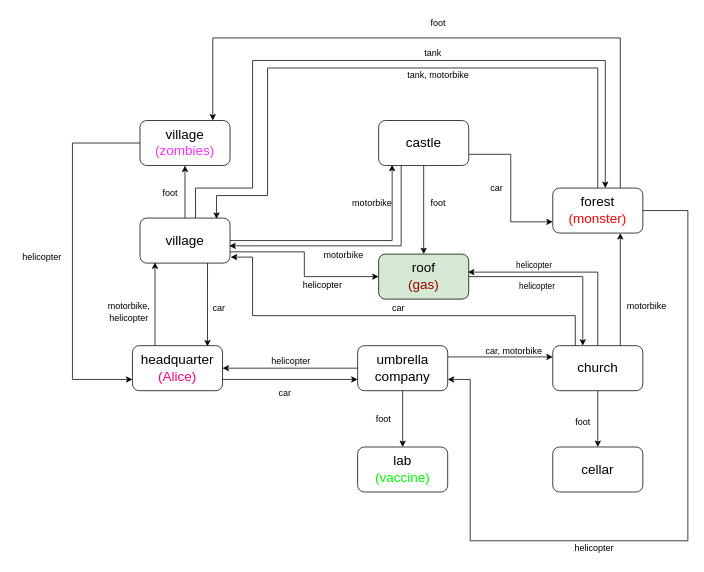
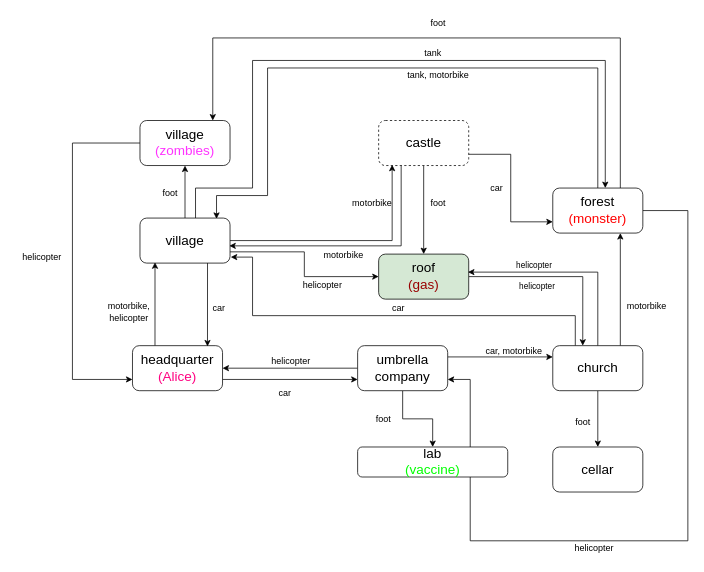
  <mxCell id="0" />
  <mxCell id="1" parent="0" />
  <mxCell id="2" style="edgeStyle=orthogonalEdgeStyle;rounded=0;orthogonalLoop=1;jettySize=auto;html=1;exitX=1;exitY=0.75;exitDx=0;exitDy=0;entryX=0;entryY=0.75;entryDx=0;entryDy=0;" parent="1" source="4" target="8" edge="1"><mxGeometry relative="1" as="geometry" /></mxCell>
  <mxCell id="3" style="edgeStyle=orthogonalEdgeStyle;rounded=0;orthogonalLoop=1;jettySize=auto;html=1;exitX=0.25;exitY=0;exitDx=0;exitDy=0;entryX=0.167;entryY=0.983;entryDx=0;entryDy=0;entryPerimeter=0;" parent="1" source="4" target="14" edge="1"><mxGeometry relative="1" as="geometry" /></mxCell>
  <mxCell id="4" value="&lt;font style=&quot;font-size: 18px&quot;&gt;headquarter&lt;br&gt;&lt;font color=&quot;#ff0080&quot;&gt;(Alice)&lt;/font&gt;&lt;br&gt;&lt;/font&gt;" style="rounded=1;whiteSpace=wrap;html=1;" parent="1" vertex="1"><mxGeometry x="176" y="460" width="120" height="60" as="geometry" /></mxCell>
  <mxCell id="5" style="edgeStyle=orthogonalEdgeStyle;rounded=0;orthogonalLoop=1;jettySize=auto;html=1;entryX=1;entryY=0.5;entryDx=0;entryDy=0;" parent="1" source="8" target="4" edge="1"><mxGeometry relative="1" as="geometry" /></mxCell>
  <mxCell id="6" style="edgeStyle=orthogonalEdgeStyle;rounded=0;orthogonalLoop=1;jettySize=auto;html=1;exitX=1;exitY=0.25;exitDx=0;exitDy=0;entryX=0;entryY=0.25;entryDx=0;entryDy=0;" parent="1" source="8" target="33" edge="1"><mxGeometry relative="1" as="geometry" /></mxCell>
  <mxCell id="7" style="edgeStyle=orthogonalEdgeStyle;rounded=0;orthogonalLoop=1;jettySize=auto;html=1;entryX=0.5;entryY=0;entryDx=0;entryDy=0;" parent="1" source="8" target="34" edge="1"><mxGeometry relative="1" as="geometry" /></mxCell>
  <mxCell id="8" value="&lt;font style=&quot;font-size: 18px&quot;&gt;umbrella company&lt;/font&gt;" style="rounded=1;whiteSpace=wrap;html=1;" parent="1" vertex="1"><mxGeometry x="476" y="460" width="120" height="60" as="geometry" /></mxCell>
  <mxCell id="9" style="edgeStyle=orthogonalEdgeStyle;rounded=0;orthogonalLoop=1;jettySize=auto;html=1;exitX=0.75;exitY=1;exitDx=0;exitDy=0;entryX=0.833;entryY=0.017;entryDx=0;entryDy=0;entryPerimeter=0;" parent="1" source="14" target="4" edge="1"><mxGeometry relative="1" as="geometry" /></mxCell>
  <mxCell id="10" value="" style="edgeStyle=orthogonalEdgeStyle;rounded=0;orthogonalLoop=1;jettySize=auto;html=1;" parent="1" source="14" target="20" edge="1"><mxGeometry relative="1" as="geometry" /></mxCell>
  <mxCell id="11" style="edgeStyle=orthogonalEdgeStyle;rounded=0;orthogonalLoop=1;jettySize=auto;html=1;exitX=0.617;exitY=0;exitDx=0;exitDy=0;entryX=0.583;entryY=0;entryDx=0;entryDy=0;entryPerimeter=0;exitPerimeter=0;" parent="1" source="14" target="18" edge="1"><mxGeometry relative="1" as="geometry"><Array as="points"><mxPoint x="260" y="250" /><mxPoint x="336" y="250" /><mxPoint x="336" y="80" /><mxPoint x="806" y="80" /></Array></mxGeometry></mxCell>
  <mxCell id="12" style="edgeStyle=orthogonalEdgeStyle;rounded=0;orthogonalLoop=1;jettySize=auto;html=1;exitX=1;exitY=0.75;exitDx=0;exitDy=0;entryX=0;entryY=0.5;entryDx=0;entryDy=0;" parent="1" source="14" target="27" edge="1"><mxGeometry relative="1" as="geometry" /></mxCell>
  <mxCell id="13" style="edgeStyle=orthogonalEdgeStyle;rounded=0;orthogonalLoop=1;jettySize=auto;html=1;entryX=0.15;entryY=0.983;entryDx=0;entryDy=0;entryPerimeter=0;" parent="1" source="14" target="25" edge="1"><mxGeometry relative="1" as="geometry" /></mxCell>
  <mxCell id="14" value="&lt;font style=&quot;font-size: 18px&quot;&gt;village&lt;/font&gt;" style="rounded=1;whiteSpace=wrap;html=1;" parent="1" vertex="1"><mxGeometry x="186" y="290" width="120" height="60" as="geometry" /></mxCell>
  <mxCell id="15" style="edgeStyle=orthogonalEdgeStyle;rounded=0;orthogonalLoop=1;jettySize=auto;html=1;entryX=1;entryY=0.75;entryDx=0;entryDy=0;" parent="1" source="18" target="8" edge="1"><mxGeometry relative="1" as="geometry"><Array as="points"><mxPoint x="916" y="280" /><mxPoint x="916" y="720" /><mxPoint x="626" y="720" /><mxPoint x="626" y="505" /></Array></mxGeometry></mxCell>
  <mxCell id="16" style="edgeStyle=orthogonalEdgeStyle;rounded=0;orthogonalLoop=1;jettySize=auto;html=1;entryX=0.85;entryY=0.017;entryDx=0;entryDy=0;entryPerimeter=0;" parent="1" source="18" target="14" edge="1"><mxGeometry relative="1" as="geometry"><Array as="points"><mxPoint x="796" y="90" /><mxPoint x="356" y="90" /><mxPoint x="356" y="260" /><mxPoint x="288" y="260" /></Array></mxGeometry></mxCell>
  <mxCell id="17" style="edgeStyle=orthogonalEdgeStyle;rounded=0;orthogonalLoop=1;jettySize=auto;html=1;exitX=0.75;exitY=0;exitDx=0;exitDy=0;" parent="1" source="18" edge="1"><mxGeometry relative="1" as="geometry"><mxPoint x="283" y="160" as="targetPoint" /><Array as="points"><mxPoint x="826" y="50" /><mxPoint x="283" y="50" /></Array></mxGeometry></mxCell>
  <mxCell id="18" value="&lt;font style=&quot;font-size: 18px&quot;&gt;forest&lt;br&gt;&lt;font color=&quot;#ff0000&quot;&gt;(monster)&lt;/font&gt;&lt;br&gt;&lt;/font&gt;" style="rounded=1;whiteSpace=wrap;html=1;" parent="1" vertex="1"><mxGeometry x="736" y="250" width="120" height="60" as="geometry" /></mxCell>
  <mxCell id="19" style="edgeStyle=orthogonalEdgeStyle;rounded=0;orthogonalLoop=1;jettySize=auto;html=1;entryX=0;entryY=0.75;entryDx=0;entryDy=0;" parent="1" source="20" target="4" edge="1"><mxGeometry relative="1" as="geometry"><Array as="points"><mxPoint x="96" y="190" /><mxPoint x="96" y="505" /></Array></mxGeometry></mxCell>
  <mxCell id="20" value="&lt;font style=&quot;font-size: 18px&quot;&gt;village&lt;br&gt;&lt;font color=&quot;#ff33ff&quot;&gt;(zombies)&lt;/font&gt;&lt;br&gt;&lt;/font&gt;" style="rounded=1;whiteSpace=wrap;html=1;" parent="1" vertex="1"><mxGeometry x="186" y="160" width="120" height="60" as="geometry" /></mxCell>
  <mxCell id="21" value="&lt;font style=&quot;font-size: 18px&quot;&gt;cellar&lt;/font&gt;" style="rounded=1;whiteSpace=wrap;html=1;" parent="1" vertex="1"><mxGeometry x="736" y="595" width="120" height="60" as="geometry" /></mxCell>
  <mxCell id="22" style="edgeStyle=orthogonalEdgeStyle;rounded=0;orthogonalLoop=1;jettySize=auto;html=1;entryX=0.5;entryY=0;entryDx=0;entryDy=0;" parent="1" source="25" target="27" edge="1"><mxGeometry relative="1" as="geometry" /></mxCell>
  <mxCell id="23" style="edgeStyle=orthogonalEdgeStyle;rounded=0;orthogonalLoop=1;jettySize=auto;html=1;exitX=0.25;exitY=1;exitDx=0;exitDy=0;entryX=0.992;entryY=0.617;entryDx=0;entryDy=0;entryPerimeter=0;" parent="1" source="25" target="14" edge="1"><mxGeometry relative="1" as="geometry" /></mxCell>
  <mxCell id="24" style="edgeStyle=orthogonalEdgeStyle;rounded=0;orthogonalLoop=1;jettySize=auto;html=1;exitX=1;exitY=0.75;exitDx=0;exitDy=0;entryX=0;entryY=0.75;entryDx=0;entryDy=0;" parent="1" source="25" target="18" edge="1"><mxGeometry relative="1" as="geometry" /></mxCell>
- <mxCell id="25" value="&lt;font style=&quot;font-size: 18px&quot;&gt;castle&lt;/font&gt;" style="rounded=1;whiteSpace=wrap;html=1;" parent="1" vertex="1"><mxGeometry x="504" y="160" width="120" height="60" as="geometry" /></mxCell>
+ <mxCell id="25" value="&lt;font style=&quot;font-size: 18px&quot;&gt;castle&lt;/font&gt;" style="rounded=1;whiteSpace=wrap;html=1;dashed=1;" parent="1" vertex="1"><mxGeometry x="504" y="160" width="120" height="60" as="geometry" /></mxCell>
  <mxCell id="26" style="edgeStyle=orthogonalEdgeStyle;rounded=0;orthogonalLoop=1;jettySize=auto;html=1;entryX=0.333;entryY=0;entryDx=0;entryDy=0;entryPerimeter=0;" parent="1" source="27" target="33" edge="1"><mxGeometry relative="1" as="geometry" /></mxCell>
  <mxCell id="27" value="&lt;font style=&quot;font-size: 18px&quot;&gt;roof&lt;br&gt;&lt;font color=&quot;#990000&quot;&gt;(gas)&lt;/font&gt;&lt;/font&gt;" style="rounded=1;whiteSpace=wrap;html=1;fillColor=#d5e8d4;" parent="1" vertex="1"><mxGeometry x="504" y="338" width="120" height="60" as="geometry" /></mxCell>
  <mxCell id="28" style="edgeStyle=orthogonalEdgeStyle;rounded=0;orthogonalLoop=1;jettySize=auto;html=1;entryX=0.5;entryY=0;entryDx=0;entryDy=0;" parent="1" source="33" target="21" edge="1"><mxGeometry relative="1" as="geometry" /></mxCell>
  <mxCell id="29" style="edgeStyle=orthogonalEdgeStyle;rounded=0;orthogonalLoop=1;jettySize=auto;html=1;exitX=0.75;exitY=0;exitDx=0;exitDy=0;entryX=0.75;entryY=1;entryDx=0;entryDy=0;" parent="1" source="33" target="18" edge="1"><mxGeometry relative="1" as="geometry" /></mxCell>
  <mxCell id="30" style="edgeStyle=orthogonalEdgeStyle;rounded=0;orthogonalLoop=1;jettySize=auto;html=1;exitX=0.25;exitY=0;exitDx=0;exitDy=0;entryX=1.008;entryY=0.867;entryDx=0;entryDy=0;entryPerimeter=0;" parent="1" source="33" target="14" edge="1"><mxGeometry relative="1" as="geometry"><Array as="points"><mxPoint x="766" y="420" /><mxPoint x="336" y="420" /><mxPoint x="336" y="342" /></Array></mxGeometry></mxCell>
  <mxCell id="31" style="edgeStyle=orthogonalEdgeStyle;rounded=0;orthogonalLoop=1;jettySize=auto;html=1;entryX=0.992;entryY=0.4;entryDx=0;entryDy=0;entryPerimeter=0;" parent="1" source="33" target="27" edge="1"><mxGeometry relative="1" as="geometry"><Array as="points"><mxPoint x="796" y="362" /></Array></mxGeometry></mxCell>
  <mxCell id="32" value="helicopter" style="edgeLabel;html=1;align=center;verticalAlign=middle;resizable=0;points=[];" parent="31" vertex="1" connectable="0"><mxGeometry x="0.639" y="-4" relative="1" as="geometry"><mxPoint x="42" y="22" as="offset" /></mxGeometry></mxCell>
  <mxCell id="33" value="&lt;font style=&quot;font-size: 18px&quot;&gt;church&lt;/font&gt;" style="rounded=1;whiteSpace=wrap;html=1;" parent="1" vertex="1"><mxGeometry x="736" y="460" width="120" height="60" as="geometry" /></mxCell>
- <mxCell id="34" value="&lt;font style=&quot;font-size: 18px&quot;&gt;lab&lt;br&gt;&lt;font color=&quot;#00ff00&quot;&gt;(vaccine)&lt;/font&gt;&lt;/font&gt;" style="rounded=1;whiteSpace=wrap;html=1;" parent="1" vertex="1"><mxGeometry x="476" y="595" width="120" height="60" as="geometry" /></mxCell>
+ <mxCell id="34" value="&lt;font style=&quot;font-size: 18px&quot;&gt;lab&lt;br&gt;&lt;font color=&quot;#00ff00&quot;&gt;(vaccine)&lt;/font&gt;&lt;/font&gt;" style="rounded=1;whiteSpace=wrap;html=1;" parent="1" vertex="1"><mxGeometry x="476" y="595" width="200" height="40" as="geometry" /></mxCell>
  <mxCell id="35" value="car" style="text;html=1;align=center;verticalAlign=middle;resizable=0;points=[];autosize=1;" parent="1" vertex="1"><mxGeometry x="364" y="514" width="30" height="20" as="geometry" /></mxCell>
  <mxCell id="36" value="helicopter" style="text;html=1;align=center;verticalAlign=middle;resizable=0;points=[];autosize=1;" parent="1" vertex="1"><mxGeometry x="352" y="471" width="70" height="20" as="geometry" /></mxCell>
  <mxCell id="37" value="motorbike,&lt;br&gt;helicopter" style="text;html=1;align=center;verticalAlign=middle;resizable=0;points=[];autosize=1;" parent="1" vertex="1"><mxGeometry x="136" y="400" width="70" height="30" as="geometry" /></mxCell>
  <mxCell id="38" value="car" style="text;html=1;align=center;verticalAlign=middle;resizable=0;points=[];autosize=1;" parent="1" vertex="1"><mxGeometry x="276" y="400" width="30" height="20" as="geometry" /></mxCell>
  <mxCell id="39" value="foot" style="text;html=1;align=center;verticalAlign=middle;resizable=0;points=[];autosize=1;" parent="1" vertex="1"><mxGeometry x="490" y="548" width="40" height="20" as="geometry" /></mxCell>
  <mxCell id="40" value="car, motorbike" style="text;html=1;align=center;verticalAlign=middle;resizable=0;points=[];autosize=1;" parent="1" vertex="1"><mxGeometry x="639" y="457" width="90" height="20" as="geometry" /></mxCell>
  <mxCell id="41" value="foot" style="text;html=1;align=center;verticalAlign=middle;resizable=0;points=[];autosize=1;" parent="1" vertex="1"><mxGeometry x="756" y="552" width="40" height="20" as="geometry" /></mxCell>
  <mxCell id="42" value="motorbike" style="text;html=1;align=center;verticalAlign=middle;resizable=0;points=[];autosize=1;" parent="1" vertex="1"><mxGeometry x="826" y="398" width="70" height="20" as="geometry" /></mxCell>
  <mxCell id="43" value="car" style="text;html=1;align=center;verticalAlign=middle;resizable=0;points=[];autosize=1;" parent="1" vertex="1"><mxGeometry x="515" y="400" width="30" height="20" as="geometry" /></mxCell>
  <mxCell id="44" value="foot" style="text;html=1;align=center;verticalAlign=middle;resizable=0;points=[];autosize=1;" parent="1" vertex="1"><mxGeometry x="206" y="247" width="40" height="20" as="geometry" /></mxCell>
  <mxCell id="45" value="motorbike" style="text;html=1;align=center;verticalAlign=middle;resizable=0;points=[];autosize=1;" parent="1" vertex="1"><mxGeometry x="460" y="260" width="70" height="20" as="geometry" /></mxCell>
  <mxCell id="46" value="tank" style="text;html=1;align=center;verticalAlign=middle;resizable=0;points=[];autosize=1;" parent="1" vertex="1"><mxGeometry x="556" y="60" width="40" height="20" as="geometry" /></mxCell>
  <mxCell id="47" value="helicopter" style="text;html=1;align=center;verticalAlign=middle;resizable=0;points=[];autosize=1;" parent="1" vertex="1"><mxGeometry x="394" y="370" width="70" height="20" as="geometry" /></mxCell>
  <mxCell id="48" value="helicopter" style="text;html=1;align=center;verticalAlign=middle;resizable=0;points=[];autosize=1;" parent="1" vertex="1"><mxGeometry x="756" y="720" width="70" height="20" as="geometry" /></mxCell>
  <mxCell id="49" value="tank, motorbike" style="text;html=1;align=center;verticalAlign=middle;resizable=0;points=[];autosize=1;" parent="1" vertex="1"><mxGeometry x="533" y="90" width="100" height="20" as="geometry" /></mxCell>
  <mxCell id="50" value="foot" style="text;html=1;align=center;verticalAlign=middle;resizable=0;points=[];autosize=1;" parent="1" vertex="1"><mxGeometry x="563" y="20" width="40" height="20" as="geometry" /></mxCell>
  <mxCell id="51" value="motorbike" style="text;html=1;align=center;verticalAlign=middle;resizable=0;points=[];autosize=1;" parent="1" vertex="1"><mxGeometry x="422" y="330" width="70" height="20" as="geometry" /></mxCell>
  <mxCell id="52" value="foot" style="text;html=1;align=center;verticalAlign=middle;resizable=0;points=[];autosize=1;" parent="1" vertex="1"><mxGeometry x="563" y="260" width="40" height="20" as="geometry" /></mxCell>
  <mxCell id="53" value="car" style="text;html=1;align=center;verticalAlign=middle;resizable=0;points=[];autosize=1;" parent="1" vertex="1"><mxGeometry x="646" y="240" width="30" height="20" as="geometry" /></mxCell>
  <mxCell id="54" value="helicopter" style="text;html=1;align=center;verticalAlign=middle;resizable=0;points=[];autosize=1;" parent="1" vertex="1"><mxGeometry x="20" y="333" width="70" height="20" as="geometry" /></mxCell>
  <mxCell id="55" value="helicopter" style="edgeLabel;html=1;align=center;verticalAlign=middle;resizable=0;points=[];" parent="1" vertex="1" connectable="0"><mxGeometry x="676" y="330" as="geometry"><mxPoint x="34" y="22" as="offset" /></mxGeometry></mxCell>
